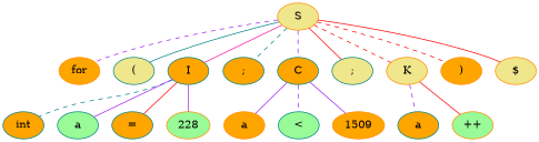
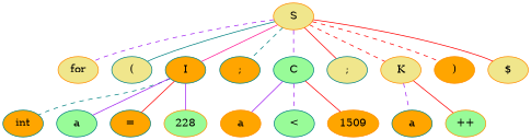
  graph {
    node [color=teal fillcolor=orange style=filled]
    edge [color=purple style=solid]
    n1 [color=darkorange fillcolor=khaki label=S]
-   n2 [color=darkorange label=for]
+   n2 [color=darkorange fillcolor=khaki label=for]
    n3 [fillcolor=khaki label="("]
    n4 [label=I]
    n5 [label=";"]
-   n6 [label=C]
+   n6 [fillcolor=palegreen label=C]
    n7 [fillcolor=khaki label=";"]
    n8 [color=darkorange fillcolor=khaki label=K]
    n9 [color=darkorange label=")"]
    n10 [color=darkorange fillcolor=khaki label="$"]
    n11 [label=int]
    n12 [fillcolor=palegreen label=a]
    n13 [label="="]
    n14 [color=darkorange fillcolor=palegreen label=228]
    n15 [color=darkorange label=a]
    n16 [fillcolor=palegreen label="<"]
    n17 [color=darkorange label=1509]
    n18 [label=a]
    n19 [color=darkorange fillcolor=palegreen label="++"]
    n1 -- n2 [style=dashed]
    n1 -- n3 [color=teal]
    n1 -- n4 [color=deeppink]
    n1 -- n5 [color=teal style=dashed]
    n1 -- n6 [style=dashed]
    n1 -- n7 [color=red]
    n1 -- n8 [color=red style=dashed]
    n1 -- n9 [color=red style=dashed]
    n1 -- n10 [color=red]
    n4 -- n11 [color=teal style=dashed]
    n4 -- n12
    n4 -- n13 [color=red]
    n4 -- n14
    n6 -- n15
    n6 -- n16 [style=dashed]
-   n6 -- n17
+   n6 -- n17 [color=red]
    n8 -- n18 [style=dashed]
    n8 -- n19 [color=red]
  }
